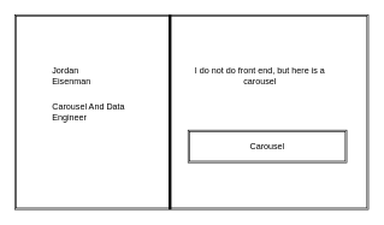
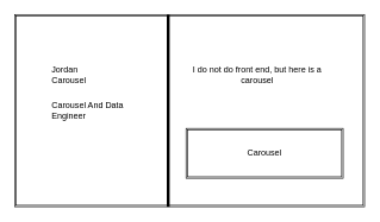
  <mxCell id="0" />
  <mxCell id="1" parent="0" />
  <mxCell id="2" value="" style="shape=ext;double=1;rounded=0;whiteSpace=wrap;html=1;" vertex="1" parent="1"><mxGeometry x="20" y="20" width="490" height="270" as="geometry" /></mxCell>
  <mxCell id="3" value="" style="line;strokeWidth=4;direction=south;html=1;perimeter=backbonePerimeter;points=[];outlineConnect=0;" vertex="1" parent="1"><mxGeometry x="230" y="20" width="10" height="270" as="geometry" /></mxCell>
- <mxCell id="4" value="Jordan&amp;nbsp;&lt;br&gt;Eisenman" style="text;strokeColor=none;align=left;fillColor=none;html=1;verticalAlign=middle;whiteSpace=wrap;rounded=0;" vertex="1" parent="1"><mxGeometry x="70" y="90" width="60" height="30" as="geometry" /></mxCell>
+ <mxCell id="4" value="Jordan&amp;nbsp;&lt;br&gt;Carousel" style="text;strokeColor=none;align=left;fillColor=none;html=1;verticalAlign=middle;whiteSpace=wrap;rounded=0;" vertex="1" parent="1"><mxGeometry x="70" y="90" width="60" height="30" as="geometry" /></mxCell>
  <mxCell id="5" value="Carousel And Data Engineer" style="text;strokeColor=none;align=left;fillColor=none;html=1;verticalAlign=middle;whiteSpace=wrap;rounded=0;" vertex="1" parent="1"><mxGeometry x="70" y="140" width="130" height="30" as="geometry" /></mxCell>
- <mxCell id="6" value="Carousel" style="shape=ext;double=1;rounded=0;whiteSpace=wrap;html=1;" vertex="1" parent="1"><mxGeometry x="260" y="180" width="220" height="45" as="geometry" /></mxCell>
+ <mxCell id="6" value="Carousel" style="shape=ext;double=1;rounded=0;whiteSpace=wrap;html=1;" vertex="1" parent="1"><mxGeometry x="260" y="180" width="220" height="70" as="geometry" /></mxCell>
  <mxCell id="7" value="I do not do front end, but here is a carousel" style="text;strokeColor=none;align=center;fillColor=none;html=1;verticalAlign=middle;whiteSpace=wrap;rounded=0;" vertex="1" parent="1"><mxGeometry x="260" y="90" width="200" height="30" as="geometry" /></mxCell>
